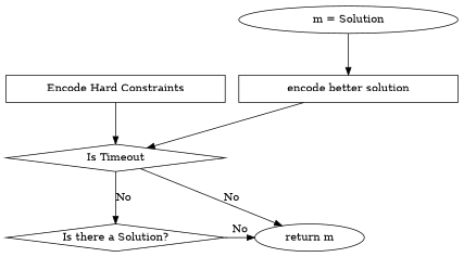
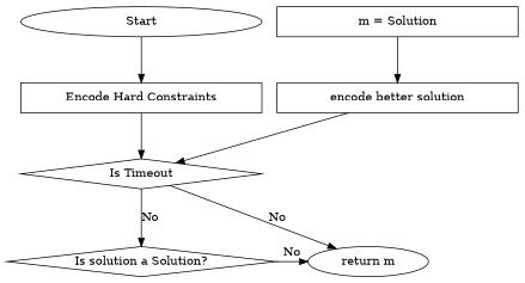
  digraph {
    rankdir=TB
    ranksep=.75
    node [shape=rect]
    edge [weight=100]
-   n1 [label="Is there a Solution?" shape=diamond width=4]
+   n1 [label="Is solution a Solution?" shape=diamond width=4]
    n2 [label="return m" shape=ellipse width=2]
+   n3 [label=Start shape=ellipse width=4]
    n4 [label="Encode Hard Constraints" width=4]
    n5 [label="Is Timeout" shape=diamond width=4]
-   n6 [label="m = Solution" shape=ellipse width=4]
+   n6 [label="m = Solution" width=4]
    n7 [label="encode better solution" width=4]
    subgraph sub_1 {
      rank=same
      n1
      n2
    }
    n1 -> n2 [label=No weight=1]
+   n3 -> n4
    n4 -> n5
    n5 -> n1 [label=No]
    n5 -> n2 [label=No weight=1]
    n6 -> n7
    n7 -> n5 [weight=75]
  }
